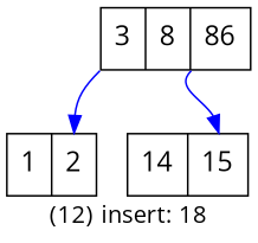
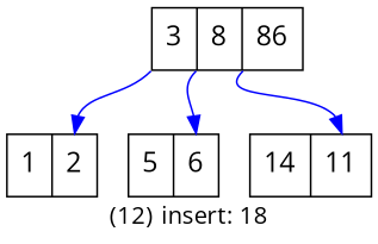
  digraph {
    fontname="Open Sans"
    label="(12)	insert: 18"
    labeljust=center
    labelloc=b
    ordering=out
    node [fillcolor="#FFFFFF" fontcolor=black fontname="Open Sans" fontsize=16 shape=record style=filled]
    edge [arrowhead=normal color=blue fontname="Open Sans" headport=f1]
    n1 [height=0.5 label="<f0> 3|<f1> 8|<f2> 86" width=0.5]
    n2 [height=0.5 label="<f0> 1|<f1> 2" width=0.5]
-   n4 [height=0.5 label="<f0> 14|<f1> 15" width=0.5]
+   n3 [height=0.5 label="<f0> 5|<f1> 6" width=0.5]
+   n4 [height=0.5 label="<f0> 14|<f1> 11" width=0.5]
    n1 -> n2 [tailport="f0:sw"]
+   n1 -> n3 [tailport="f1:sw"]
    n1 -> n4 [tailport="f2:sw"]
  }
